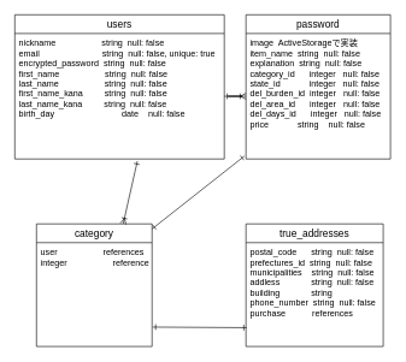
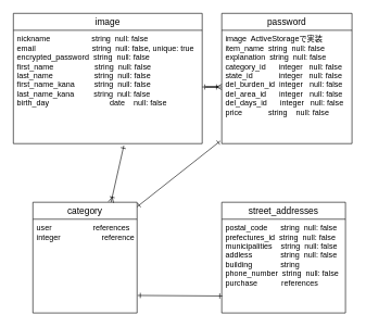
  <mxCell id="0" />
  <mxCell id="1" parent="0" />
- <mxCell id="2" value="users" style="swimlane;fontStyle=0;childLayout=stackLayout;horizontal=1;startSize=26;horizontalStack=0;resizeParent=1;resizeParentMax=0;resizeLast=0;collapsible=1;marginBottom=0;align=center;fontSize=14;" vertex="1" parent="1"><mxGeometry x="20" y="20" width="290" height="200" as="geometry" /></mxCell>
+ <mxCell id="2" value="image" style="swimlane;fontStyle=0;childLayout=stackLayout;horizontal=1;startSize=26;horizontalStack=0;resizeParent=1;resizeParentMax=0;resizeLast=0;collapsible=1;marginBottom=0;align=center;fontSize=14;" vertex="1" parent="1"><mxGeometry x="20" y="20" width="290" height="200" as="geometry" /></mxCell>
  <mxCell id="3" value="nickname                   string  null: false&#10;email                          string  null: false, unique: true&#10;encrypted_password  string  null: false&#10;first_name                   string  null: false&#10;last_name                   string  null: false&#10;first_name_kana         string  null: false&#10;last_name_kana         string  null: false&#10;birth_day                            date    null: false&#10;" style="text;strokeColor=none;fillColor=none;spacingLeft=4;spacingRight=4;overflow=hidden;rotatable=0;points=[[0,0.5],[1,0.5]];portConstraint=eastwest;fontSize=12;" vertex="1" parent="2"><mxGeometry y="26" width="290" height="174" as="geometry" /></mxCell>
  <mxCell id="4" value="password" style="swimlane;fontStyle=0;childLayout=stackLayout;horizontal=1;startSize=26;horizontalStack=0;resizeParent=1;resizeParentMax=0;resizeLast=0;collapsible=1;marginBottom=0;align=center;fontSize=14;" vertex="1" parent="1"><mxGeometry x="340" y="20" width="200" height="200" as="geometry" /></mxCell>
  <mxCell id="5" value="image  ActiveStorageで実装&#10;item_name  string  null: false&#10;explanation  string  null: false&#10;category_id      integer   null: false&#10;state_id            integer   null: false&#10;del_burden_id  integer   null: false&#10;del_area_id      integer   null: false&#10;del_days_id      integer   null: false&#10;price            string    null: false" style="text;strokeColor=none;fillColor=none;spacingLeft=4;spacingRight=4;overflow=hidden;rotatable=0;points=[[0,0.5],[1,0.5]];portConstraint=eastwest;fontSize=12;" vertex="1" parent="4"><mxGeometry y="26" width="200" height="174" as="geometry" /></mxCell>
  <mxCell id="6" value="category" style="swimlane;fontStyle=0;childLayout=stackLayout;horizontal=1;startSize=26;horizontalStack=0;resizeParent=1;resizeParentMax=0;resizeLast=0;collapsible=1;marginBottom=0;align=center;fontSize=14;" vertex="1" parent="1"><mxGeometry x="50" y="310" width="160" height="170" as="geometry" /></mxCell>
  <mxCell id="7" value="user                   references&#10;integer                   references" style="text;strokeColor=none;fillColor=none;spacingLeft=4;spacingRight=4;overflow=hidden;rotatable=0;points=[[0,0.5],[1,0.5]];portConstraint=eastwest;fontSize=12;" vertex="1" parent="6"><mxGeometry y="26" width="160" height="144" as="geometry" /></mxCell>
- <mxCell id="8" value="true_addresses" style="swimlane;fontStyle=0;childLayout=stackLayout;horizontal=1;startSize=26;horizontalStack=0;resizeParent=1;resizeParentMax=0;resizeLast=0;collapsible=1;marginBottom=0;align=center;fontSize=14;" vertex="1" parent="1"><mxGeometry x="340" y="310" width="190" height="170" as="geometry" /></mxCell>
+ <mxCell id="8" value="street_addresses" style="swimlane;fontStyle=0;childLayout=stackLayout;horizontal=1;startSize=26;horizontalStack=0;resizeParent=1;resizeParentMax=0;resizeLast=0;collapsible=1;marginBottom=0;align=center;fontSize=14;" vertex="1" parent="1"><mxGeometry x="340" y="310" width="190" height="170" as="geometry" /></mxCell>
  <mxCell id="9" value="postal_code      string  null: false&#10;prefectures_id  string  null: false&#10;municipalities    string  null: false&#10;addless             string  null: false&#10;building             string &#10;phone_number  string  null: false&#10;purchase           references" style="text;strokeColor=none;fillColor=none;spacingLeft=4;spacingRight=4;overflow=hidden;rotatable=0;points=[[0,0.5],[1,0.5]];portConstraint=eastwest;fontSize=12;" vertex="1" parent="8"><mxGeometry y="26" width="190" height="144" as="geometry" /></mxCell>
  <mxCell id="10" value="" style="edgeStyle=entityRelationEdgeStyle;fontSize=12;html=1;endArrow=ERoneToMany;exitX=1;exitY=0.5;exitDx=0;exitDy=0;entryX=0;entryY=0.5;entryDx=0;entryDy=0;startArrow=ERone;startFill=0;" edge="1" parent="1" source="3" target="5"><mxGeometry width="100" height="100" relative="1" as="geometry"><mxPoint x="240" y="340" as="sourcePoint" /><mxPoint x="340" y="240" as="targetPoint" /></mxGeometry></mxCell>
  <mxCell id="11" value="" style="endArrow=ERone;html=1;rounded=0;exitX=1;exitY=0.041;exitDx=0;exitDy=0;exitPerimeter=0;entryX=-0.011;entryY=0.977;entryDx=0;entryDy=0;entryPerimeter=0;startArrow=ERone;startFill=0;endFill=0;" edge="1" parent="1" source="6" target="5"><mxGeometry relative="1" as="geometry"><mxPoint x="210" y="290" as="sourcePoint" /><mxPoint x="370" y="290" as="targetPoint" /></mxGeometry></mxCell>
  <mxCell id="12" value="" style="endArrow=ERone;html=1;rounded=0;exitX=1.006;exitY=0.813;exitDx=0;exitDy=0;exitPerimeter=0;entryX=0.005;entryY=0.819;entryDx=0;entryDy=0;entryPerimeter=0;startArrow=ERone;startFill=0;endFill=0;" edge="1" parent="1" source="7" target="9"><mxGeometry relative="1" as="geometry"><mxPoint x="210" y="290" as="sourcePoint" /><mxPoint x="330" y="440" as="targetPoint" /></mxGeometry></mxCell>
  <mxCell id="13" value="" style="endArrow=ERoneToMany;html=1;rounded=0;exitX=0.585;exitY=1.017;exitDx=0;exitDy=0;exitPerimeter=0;entryX=0.75;entryY=0;entryDx=0;entryDy=0;startArrow=ERone;startFill=0;endFill=0;" edge="1" parent="1" source="3" target="6"><mxGeometry relative="1" as="geometry"><mxPoint x="210" y="290" as="sourcePoint" /><mxPoint x="370" y="290" as="targetPoint" /></mxGeometry></mxCell>
